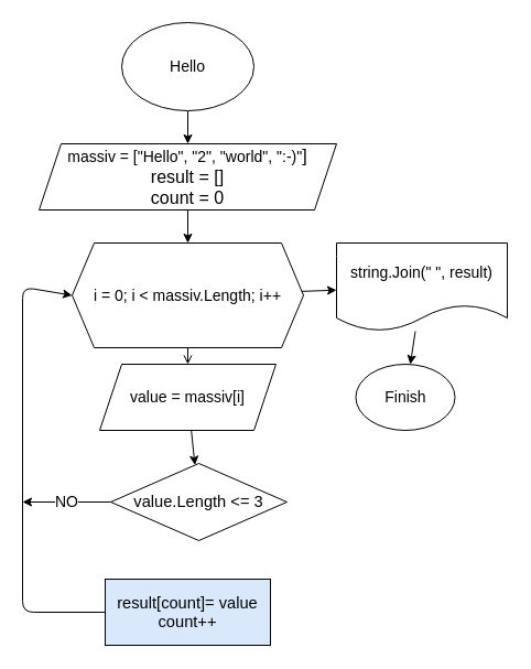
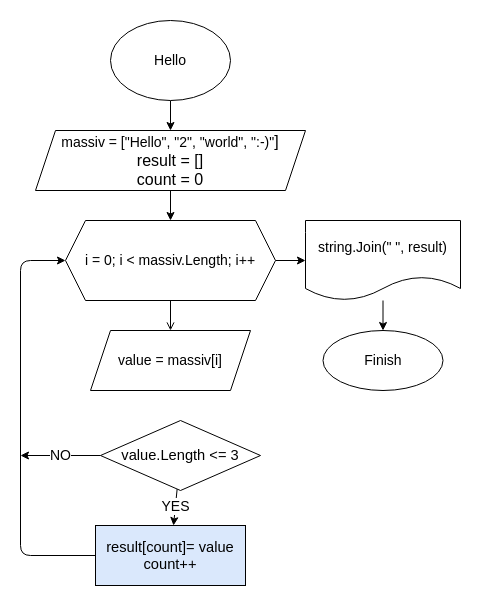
  <mxCell id="0" />
  <mxCell id="1" parent="0" />
  <mxCell id="2" value="" style="edgeStyle=none;html=1;fontSize=14;" edge="1" parent="1" source="3" target="5"><mxGeometry relative="1" as="geometry" /></mxCell>
  <mxCell id="3" value="&lt;font style=&quot;font-size: 14px&quot;&gt;Hello&lt;/font&gt;" style="ellipse;whiteSpace=wrap;html=1;" vertex="1" parent="1"><mxGeometry x="110" y="20" width="120" height="80" as="geometry" /></mxCell>
  <mxCell id="4" value="" style="edgeStyle=none;html=1;fontSize=14;" edge="1" parent="1" source="5" target="8"><mxGeometry relative="1" as="geometry" /></mxCell>
  <mxCell id="5" value="&lt;font style=&quot;font-size: 14px&quot;&gt;massiv = [&lt;span&gt;&quot;Hello&quot;, &quot;2&quot;, &quot;world&quot;, &quot;:-)&quot;&lt;/span&gt;&lt;/font&gt;&lt;span&gt;&lt;font size=&quot;3&quot;&gt;]&lt;br&gt;result = []&lt;br&gt;count = 0&lt;/font&gt;&lt;br&gt;&lt;/span&gt;" style="shape=parallelogram;perimeter=parallelogramPerimeter;whiteSpace=wrap;html=1;fixedSize=1;" vertex="1" parent="1"><mxGeometry x="35" y="130" width="270" height="60" as="geometry" /></mxCell>
  <mxCell id="6" value="" style="edgeStyle=none;html=1;fontSize=14;endArrow=open;" edge="1" parent="1" source="8" target="10"><mxGeometry relative="1" as="geometry" /></mxCell>
  <mxCell id="7" value="" style="edgeStyle=none;html=1;fontSize=14;" edge="1" parent="1" source="8" target="17"><mxGeometry relative="1" as="geometry" /></mxCell>
- <mxCell id="8" value="&lt;p class=&quot;MsoNormal&quot;&gt;&lt;span lang=&quot;EN-US&quot;&gt;i = 0; i &amp;lt; massiv.Length; i++&lt;/span&gt;&lt;/p&gt;" style="shape=hexagon;perimeter=hexagonPerimeter2;whiteSpace=wrap;html=1;fixedSize=1;fontSize=14;" vertex="1" parent="1"><mxGeometry x="65" y="220" width="210" height="95" as="geometry" /></mxCell>
- <mxCell id="9" value="" style="edgeStyle=none;html=1;fontSize=14;" edge="1" parent="1" source="10" target="12"><mxGeometry relative="1" as="geometry" /></mxCell>
+ <mxCell id="8" value="&lt;p class=&quot;MsoNormal&quot;&gt;&lt;span lang=&quot;EN-US&quot;&gt;i = 0; i &amp;lt; massiv.Length; i++&lt;/span&gt;&lt;/p&gt;" style="shape=hexagon;perimeter=hexagonPerimeter2;whiteSpace=wrap;html=1;fixedSize=1;fontSize=14;" vertex="1" parent="1"><mxGeometry x="65" y="220" width="210" height="80" as="geometry" /></mxCell>
  <mxCell id="10" value="&lt;p class=&quot;MsoNormal&quot;&gt;value = massiv[i]&lt;span lang=&quot;EN-US&quot;&gt;&lt;/span&gt;&lt;/p&gt;" style="shape=parallelogram;perimeter=parallelogramPerimeter;whiteSpace=wrap;html=1;fixedSize=1;fontSize=14;" vertex="1" parent="1"><mxGeometry x="90" y="330" width="160" height="60" as="geometry" /></mxCell>
+ <mxCell id="11" value="YES" style="edgeStyle=none;html=1;fontSize=14;" edge="1" parent="1" source="12" target="13"><mxGeometry relative="1" as="geometry" /></mxCell>
  <mxCell id="12" value="&lt;span lang=&quot;EN-US&quot; style=&quot;font-size: 11.0pt ; line-height: 107% ; font-family: &amp;#34;calibri&amp;#34; , sans-serif&quot;&gt;value.Length &amp;lt;= 3&lt;/span&gt;" style="rhombus;whiteSpace=wrap;html=1;fontSize=14;" vertex="1" parent="1"><mxGeometry x="100" y="420" width="160" height="70" as="geometry" /></mxCell>
  <mxCell id="13" value="&lt;span lang=&quot;EN-US&quot; style=&quot;line-height: 107%&quot;&gt;&lt;font face=&quot;Calibri, sans-serif&quot;&gt;&lt;span style=&quot;font-size: 11pt&quot;&gt;result[count]= value&lt;/span&gt;&lt;/font&gt;&lt;br&gt;&lt;font face=&quot;Calibri, sans-serif&quot;&gt;&lt;span style=&quot;font-size: 14.667px&quot;&gt;count++&lt;br&gt;&lt;/span&gt;&lt;/font&gt;&lt;/span&gt;" style="whiteSpace=wrap;html=1;fontSize=14;fillColor=#dae8fc;" vertex="1" parent="1"><mxGeometry x="95" y="525" width="150" height="60" as="geometry" /></mxCell>
  <mxCell id="14" value="" style="endArrow=classic;html=1;fontSize=14;exitX=0;exitY=0.5;exitDx=0;exitDy=0;entryX=0;entryY=0.5;entryDx=0;entryDy=0;" edge="1" parent="1" source="13" target="8"><mxGeometry width="50" height="50" relative="1" as="geometry"><mxPoint x="250" y="380" as="sourcePoint" /><mxPoint x="300" y="330" as="targetPoint" /><Array as="points"><mxPoint x="20" y="555" /><mxPoint x="20" y="260" /></Array></mxGeometry></mxCell>
  <mxCell id="15" value="NO" style="endArrow=classic;html=1;fontSize=14;exitX=0;exitY=0.5;exitDx=0;exitDy=0;" edge="1" parent="1" source="12"><mxGeometry width="50" height="50" relative="1" as="geometry"><mxPoint x="250" y="380" as="sourcePoint" /><mxPoint x="20" y="455" as="targetPoint" /></mxGeometry></mxCell>
  <mxCell id="16" value="" style="edgeStyle=none;html=1;fontSize=14;" edge="1" parent="1" source="17" target="18"><mxGeometry relative="1" as="geometry" /></mxCell>
  <mxCell id="17" value="&lt;div class=&quot;WordSection1&quot;&gt;&lt;p class=&quot;MsoNormal&quot; style=&quot;margin-bottom: 0cm ; margin-bottom: 0.0pt ; line-height: normal&quot;&gt;string.Join(&quot; &quot;, result)&lt;/p&gt;&lt;/div&gt;&lt;span style=&quot;font-size: 11.0pt ; font-family: &amp;#34;calibri&amp;#34; , sans-serif&quot;&gt;&lt;br clear=&quot;all&quot; style=&quot;page-break-before: always&quot;&gt;&lt;/span&gt;" style="shape=document;whiteSpace=wrap;html=1;boundedLbl=1;fontSize=14;" vertex="1" parent="1"><mxGeometry x="305" y="220" width="155" height="80" as="geometry" /></mxCell>
- <mxCell id="18" value="Finish" style="ellipse;whiteSpace=wrap;html=1;fontSize=14;" vertex="1" parent="1"><mxGeometry x="322.5" y="330" width="90" height="60" as="geometry" /></mxCell>
+ <mxCell id="18" value="Finish" style="ellipse;whiteSpace=wrap;html=1;fontSize=14;" vertex="1" parent="1"><mxGeometry x="322.5" y="330" width="120" height="60" as="geometry" /></mxCell>
